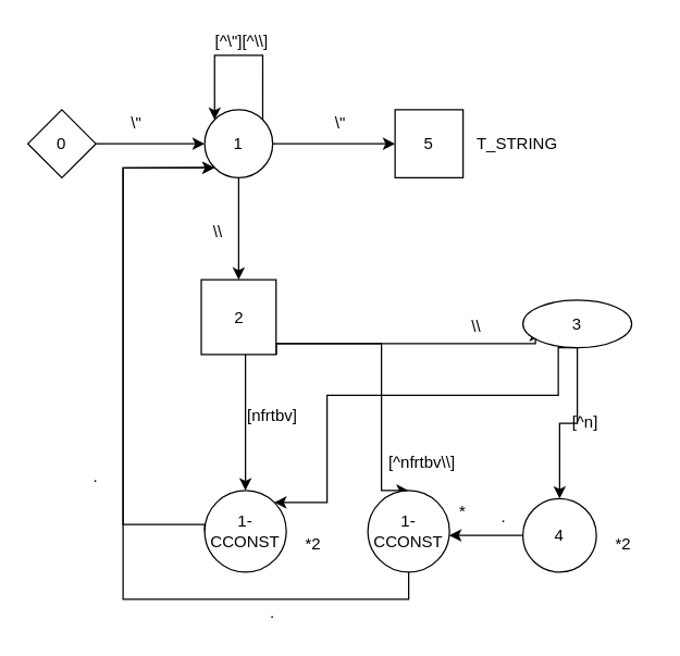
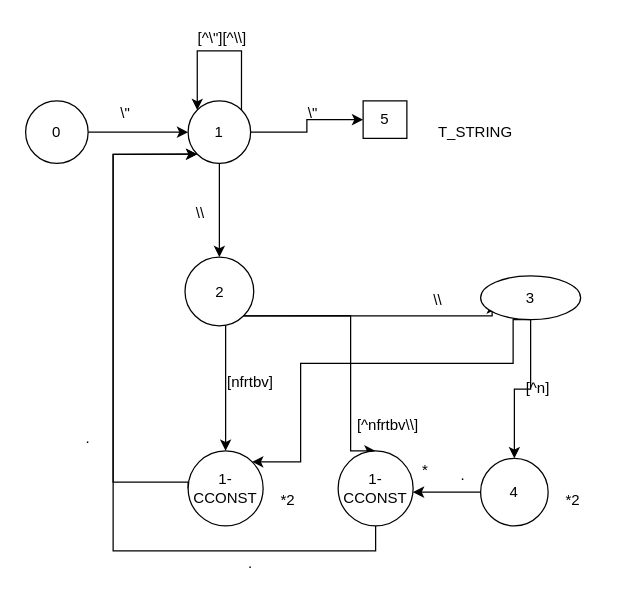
  <mxCell id="0" />
  <mxCell id="1" parent="0" />
  <mxCell id="2" value="" style="edgeStyle=orthogonalEdgeStyle;rounded=0;orthogonalLoop=1;jettySize=auto;html=1;" edge="1" parent="1" source="3" target="6"><mxGeometry relative="1" as="geometry" /></mxCell>
- <mxCell id="3" value="0" style="rhombus;whiteSpace=wrap;html=1;aspect=fixed;" vertex="1" parent="1"><mxGeometry x="20" y="80" width="50" height="50" as="geometry" /></mxCell>
+ <mxCell id="3" value="0" style="ellipse;whiteSpace=wrap;html=1;aspect=fixed;" vertex="1" parent="1"><mxGeometry x="20" y="80" width="50" height="50" as="geometry" /></mxCell>
  <mxCell id="4" value="" style="edgeStyle=orthogonalEdgeStyle;rounded=0;orthogonalLoop=1;jettySize=auto;html=1;" edge="1" parent="1" source="6" target="7"><mxGeometry relative="1" as="geometry" /></mxCell>
  <mxCell id="5" value="" style="edgeStyle=orthogonalEdgeStyle;rounded=0;orthogonalLoop=1;jettySize=auto;html=1;" edge="1" parent="1" source="6" target="11"><mxGeometry relative="1" as="geometry" /></mxCell>
  <mxCell id="6" value="1" style="ellipse;whiteSpace=wrap;html=1;aspect=fixed;" vertex="1" parent="1"><mxGeometry x="150" y="80" width="50" height="50" as="geometry" /></mxCell>
- <mxCell id="7" value="5" style="whiteSpace=wrap;html=1;aspect=fixed;" vertex="1" parent="1"><mxGeometry x="290" y="80" width="50" height="50" as="geometry" /></mxCell>
+ <mxCell id="7" value="5" style="whiteSpace=wrap;html=1;aspect=fixed;" vertex="1" parent="1"><mxGeometry x="290" y="80" width="35" height="30" as="geometry" /></mxCell>
  <mxCell id="8" value="" style="edgeStyle=orthogonalEdgeStyle;rounded=0;orthogonalLoop=1;jettySize=auto;html=1;" edge="1" parent="1" source="11" target="13"><mxGeometry relative="1" as="geometry"><Array as="points"><mxPoint x="180" y="290" /><mxPoint x="180" y="290" /></Array></mxGeometry></mxCell>
  <mxCell id="9" style="edgeStyle=orthogonalEdgeStyle;rounded=0;orthogonalLoop=1;jettySize=auto;html=1;exitX=1;exitY=1;exitDx=0;exitDy=0;entryX=0.5;entryY=0;entryDx=0;entryDy=0;" edge="1" parent="1" source="11" target="24"><mxGeometry relative="1" as="geometry"><Array as="points"><mxPoint x="280" y="252" /><mxPoint x="280" y="360" /></Array></mxGeometry></mxCell>
  <mxCell id="10" style="edgeStyle=orthogonalEdgeStyle;rounded=0;orthogonalLoop=1;jettySize=auto;html=1;exitX=1;exitY=1;exitDx=0;exitDy=0;entryX=0.115;entryY=0.609;entryDx=0;entryDy=0;entryPerimeter=0;" edge="1" parent="1" source="11" target="31"><mxGeometry relative="1" as="geometry"><Array as="points"><mxPoint x="340" y="252" /><mxPoint x="340" y="252" /></Array></mxGeometry></mxCell>
- <mxCell id="11" value="2" style="whiteSpace=wrap;html=1;aspect=fixed;rounded=0;" vertex="1" parent="1"><mxGeometry x="147.5" y="205" width="55" height="55" as="geometry" /></mxCell>
+ <mxCell id="11" value="2" style="ellipse;whiteSpace=wrap;html=1;aspect=fixed;" vertex="1" parent="1"><mxGeometry x="147.5" y="205" width="55" height="55" as="geometry" /></mxCell>
  <mxCell id="12" style="edgeStyle=orthogonalEdgeStyle;rounded=0;orthogonalLoop=1;jettySize=auto;html=1;exitX=0;exitY=0.5;exitDx=0;exitDy=0;entryX=0;entryY=1;entryDx=0;entryDy=0;" edge="1" parent="1" source="13" target="6"><mxGeometry relative="1" as="geometry"><Array as="points"><mxPoint x="90" y="385" /><mxPoint x="90" y="123" /></Array></mxGeometry></mxCell>
  <mxCell id="13" value="1-CCONST" style="ellipse;whiteSpace=wrap;html=1;aspect=fixed;" vertex="1" parent="1"><mxGeometry x="150" y="360" width="60" height="60" as="geometry" /></mxCell>
  <mxCell id="14" value="\&quot;" style="text;html=1;strokeColor=none;fillColor=none;align=center;verticalAlign=middle;whiteSpace=wrap;rounded=0;" vertex="1" parent="1"><mxGeometry x="80" y="80" width="40" height="20" as="geometry" /></mxCell>
  <mxCell id="15" value="\&quot;" style="text;html=1;strokeColor=none;fillColor=none;align=center;verticalAlign=middle;whiteSpace=wrap;rounded=0;" vertex="1" parent="1"><mxGeometry x="230" y="80" width="40" height="20" as="geometry" /></mxCell>
  <mxCell id="16" style="edgeStyle=orthogonalEdgeStyle;rounded=0;orthogonalLoop=1;jettySize=auto;html=1;exitX=1;exitY=0;exitDx=0;exitDy=0;entryX=0;entryY=0;entryDx=0;entryDy=0;" edge="1" parent="1" source="6" target="6"><mxGeometry relative="1" as="geometry"><Array as="points"><mxPoint x="193" y="40" /><mxPoint x="157" y="40" /></Array></mxGeometry></mxCell>
  <mxCell id="17" value="[^\&quot;][^\\]" style="text;html=1;strokeColor=none;fillColor=none;align=center;verticalAlign=middle;whiteSpace=wrap;rounded=0;" vertex="1" parent="1"><mxGeometry x="155" y="20" width="45" height="20" as="geometry" /></mxCell>
  <mxCell id="18" value="\\" style="text;html=1;strokeColor=none;fillColor=none;align=center;verticalAlign=middle;whiteSpace=wrap;rounded=0;" vertex="1" parent="1"><mxGeometry x="140" y="160" width="40" height="20" as="geometry" /></mxCell>
  <mxCell id="19" value="[nfrtbv]" style="text;html=1;strokeColor=none;fillColor=none;align=center;verticalAlign=middle;whiteSpace=wrap;rounded=0;" vertex="1" parent="1"><mxGeometry x="180" y="295" width="40" height="20" as="geometry" /></mxCell>
  <mxCell id="20" value="*2" style="text;html=1;strokeColor=none;fillColor=none;align=center;verticalAlign=middle;whiteSpace=wrap;rounded=0;" vertex="1" parent="1"><mxGeometry x="210" y="390" width="40" height="20" as="geometry" /></mxCell>
  <mxCell id="21" value="." style="text;html=1;strokeColor=none;fillColor=none;align=center;verticalAlign=middle;whiteSpace=wrap;rounded=0;" vertex="1" parent="1"><mxGeometry x="50" y="340" width="40" height="20" as="geometry" /></mxCell>
  <mxCell id="22" value="T_STRING" style="text;html=1;strokeColor=none;fillColor=none;align=center;verticalAlign=middle;whiteSpace=wrap;rounded=0;" vertex="1" parent="1"><mxGeometry x="350" y="95" width="60" height="20" as="geometry" /></mxCell>
  <mxCell id="23" style="edgeStyle=orthogonalEdgeStyle;rounded=0;orthogonalLoop=1;jettySize=auto;html=1;exitX=0.5;exitY=1;exitDx=0;exitDy=0;entryX=0;entryY=1;entryDx=0;entryDy=0;" edge="1" parent="1" source="24" target="6"><mxGeometry relative="1" as="geometry"><Array as="points"><mxPoint x="300" y="440" /><mxPoint x="90" y="440" /><mxPoint x="90" y="123" /></Array></mxGeometry></mxCell>
  <mxCell id="24" value="1-CCONST" style="ellipse;whiteSpace=wrap;html=1;aspect=fixed;" vertex="1" parent="1"><mxGeometry x="270" y="360" width="60" height="60" as="geometry" /></mxCell>
  <mxCell id="25" value="[^nfrtbv\\]" style="text;html=1;strokeColor=none;fillColor=none;align=center;verticalAlign=middle;whiteSpace=wrap;rounded=0;" vertex="1" parent="1"><mxGeometry x="290" y="330" width="40" height="20" as="geometry" /></mxCell>
  <mxCell id="26" value="*" style="text;html=1;strokeColor=none;fillColor=none;align=center;verticalAlign=middle;whiteSpace=wrap;rounded=0;" vertex="1" parent="1"><mxGeometry x="320" y="366" width="40" height="20" as="geometry" /></mxCell>
  <mxCell id="27" style="edgeStyle=orthogonalEdgeStyle;rounded=0;orthogonalLoop=1;jettySize=auto;html=1;exitX=0.5;exitY=1;exitDx=0;exitDy=0;" edge="1" parent="1" source="26" target="26"><mxGeometry relative="1" as="geometry" /></mxCell>
  <mxCell id="28" value="." style="text;html=1;strokeColor=none;fillColor=none;align=center;verticalAlign=middle;whiteSpace=wrap;rounded=0;" vertex="1" parent="1"><mxGeometry x="180" y="440" width="40" height="20" as="geometry" /></mxCell>
  <mxCell id="29" style="edgeStyle=orthogonalEdgeStyle;rounded=0;orthogonalLoop=1;jettySize=auto;html=1;exitX=0.5;exitY=1;exitDx=0;exitDy=0;entryX=1;entryY=0;entryDx=0;entryDy=0;" edge="1" parent="1" source="31" target="13"><mxGeometry relative="1" as="geometry"><Array as="points"><mxPoint x="410" y="290" /><mxPoint x="240" y="290" /><mxPoint x="240" y="369" /></Array></mxGeometry></mxCell>
  <mxCell id="30" style="edgeStyle=orthogonalEdgeStyle;rounded=0;orthogonalLoop=1;jettySize=auto;html=1;exitX=0.5;exitY=1;exitDx=0;exitDy=0;" edge="1" parent="1" source="31" target="34"><mxGeometry relative="1" as="geometry" /></mxCell>
  <mxCell id="31" value="3" style="ellipse;whiteSpace=wrap;html=1;aspect=fixed;" vertex="1" parent="1"><mxGeometry x="384" y="220" width="80" height="35" as="geometry" /></mxCell>
  <mxCell id="32" value="\\" style="text;html=1;strokeColor=none;fillColor=none;align=center;verticalAlign=middle;whiteSpace=wrap;rounded=0;" vertex="1" parent="1"><mxGeometry x="330" y="230" width="40" height="20" as="geometry" /></mxCell>
  <mxCell id="33" value="" style="edgeStyle=orthogonalEdgeStyle;rounded=0;orthogonalLoop=1;jettySize=auto;html=1;" edge="1" parent="1" source="34" target="24"><mxGeometry relative="1" as="geometry"><Array as="points"><mxPoint x="350" y="393" /><mxPoint x="350" y="393" /></Array></mxGeometry></mxCell>
  <mxCell id="34" value="4" style="ellipse;whiteSpace=wrap;html=1;aspect=fixed;" vertex="1" parent="1"><mxGeometry x="384" y="366" width="54" height="54" as="geometry" /></mxCell>
  <mxCell id="35" value="*2" style="text;html=1;strokeColor=none;fillColor=none;align=center;verticalAlign=middle;whiteSpace=wrap;rounded=0;" vertex="1" parent="1"><mxGeometry x="438" y="390" width="40" height="20" as="geometry" /></mxCell>
  <mxCell id="36" value="[^n]" style="text;html=1;strokeColor=none;fillColor=none;align=center;verticalAlign=middle;whiteSpace=wrap;rounded=0;" vertex="1" parent="1"><mxGeometry x="410" y="300" width="40" height="20" as="geometry" /></mxCell>
  <mxCell id="37" value="." style="text;html=1;strokeColor=none;fillColor=none;align=center;verticalAlign=middle;whiteSpace=wrap;rounded=0;" vertex="1" parent="1"><mxGeometry x="350" y="370" width="40" height="20" as="geometry" /></mxCell>
